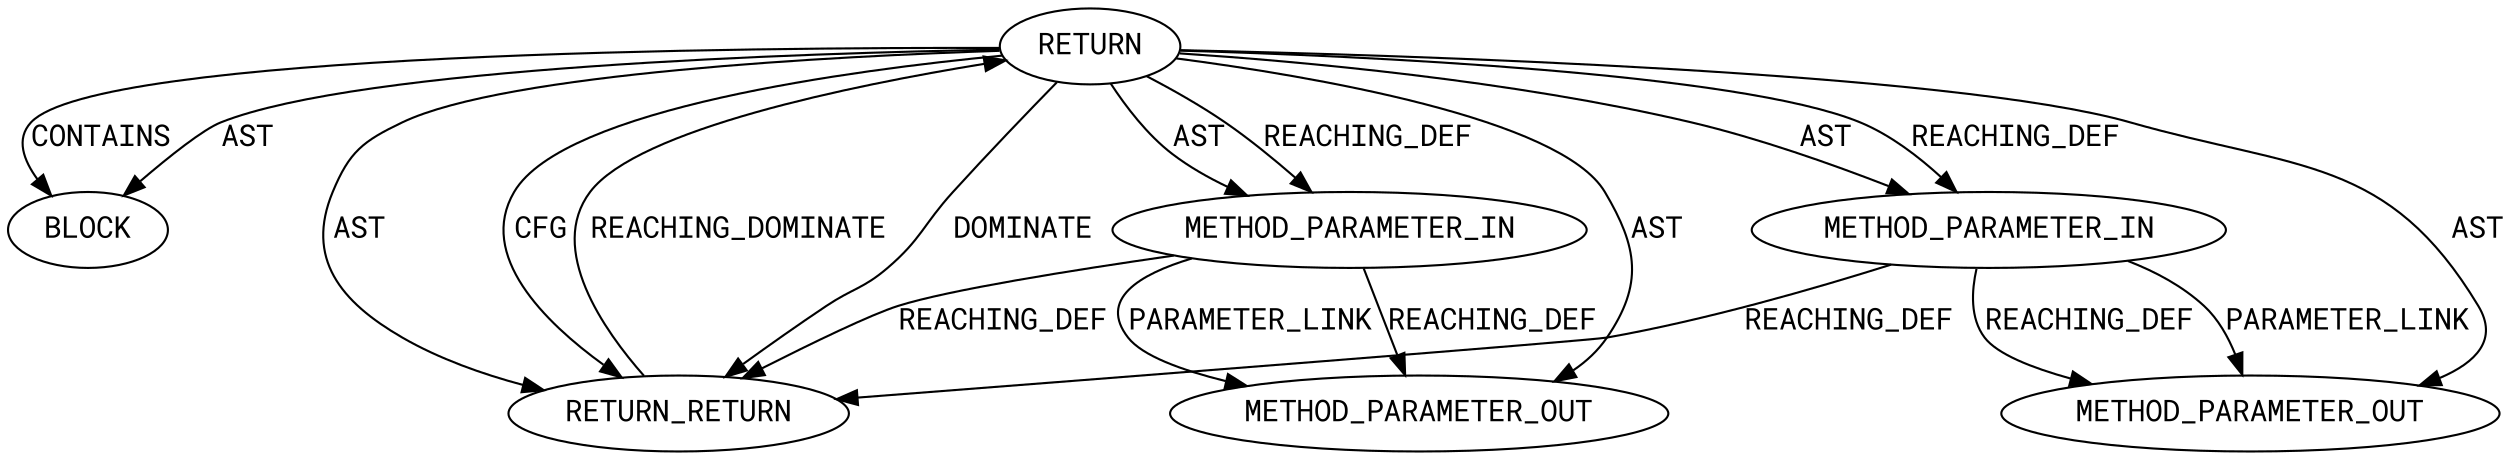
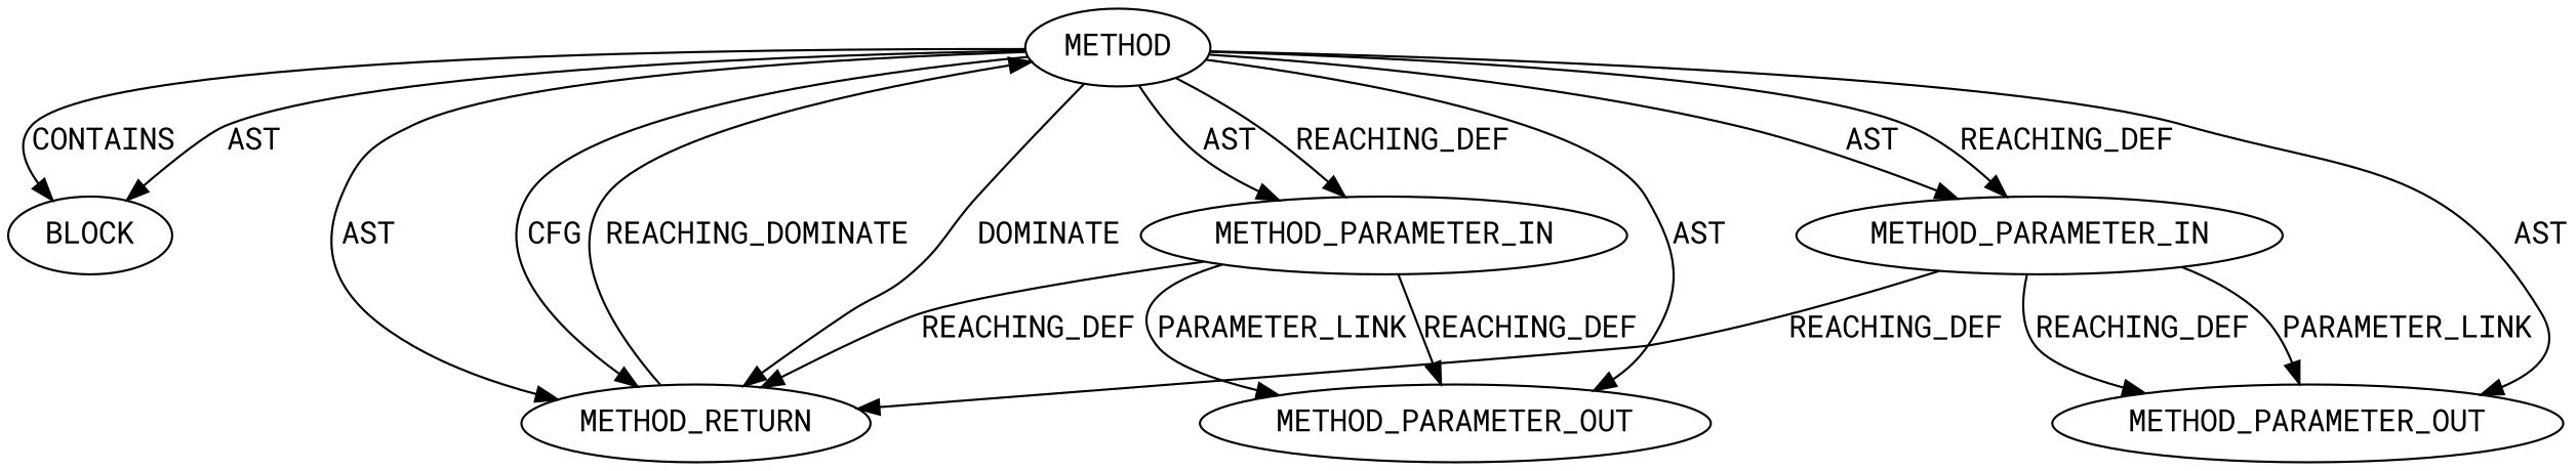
  digraph {
    fontname="Roboto Mono"
    node [CODE="<empty>" ORDER=1 TYPE_FULL_NAME=ANY fontname="Roboto Mono" EVALUATION_STRATEGY=BY_VALUE IS_VARIADIC=false]
    edge [fontname="Roboto Mono"]
    n1 [ARGUMENT_INDEX=1 label=BLOCK EVALUATION_STRATEGY="" IS_VARIADIC=""]
-   n2 [CODE=RET ORDER=2 label=RETURN_RETURN IS_VARIADIC=""]
-   n3 [AST_PARENT_FULL_NAME="<global>" AST_PARENT_TYPE=NAMESPACE_BLOCK FILENAME="<empty>" FULL_NAME="<operator>.logicalAnd" IS_EXTERNAL=true NAME="<operator>.logicalAnd" ORDER=0 label=RETURN TYPE_FULL_NAME="" EVALUATION_STRATEGY="" IS_VARIADIC=""]
+   n2 [CODE=RET ORDER=2 label=METHOD_RETURN IS_VARIADIC=""]
+   n3 [AST_PARENT_FULL_NAME="<global>" AST_PARENT_TYPE=NAMESPACE_BLOCK FILENAME="<empty>" FULL_NAME="<operator>.logicalAnd" IS_EXTERNAL=true NAME="<operator>.logicalAnd" ORDER=0 label=METHOD TYPE_FULL_NAME="" EVALUATION_STRATEGY="" IS_VARIADIC=""]
    n4 [CODE=p1 INDEX=1 NAME=p1 label=METHOD_PARAMETER_OUT]
    n5 [CODE=p1 INDEX=1 NAME=p1 label=METHOD_PARAMETER_IN]
    n6 [CODE=p2 INDEX=2 NAME=p2 ORDER=2 label=METHOD_PARAMETER_IN]
    n7 [CODE=p2 INDEX=2 NAME=p2 ORDER=2 label=METHOD_PARAMETER_OUT]
    n2 -> n3 [label=REACHING_DOMINATE]
    n3 -> n1 [label=CONTAINS]
    n3 -> n1 [label=AST]
    n3 -> n2 [label=DOMINATE]
    n3 -> n2 [label=AST]
    n3 -> n2 [label=CFG]
    n3 -> n4 [label=AST]
    n3 -> n5 [label=AST]
    n3 -> n5 [label=REACHING_DEF]
    n3 -> n6 [label=AST]
    n3 -> n6 [label=REACHING_DEF]
    n3 -> n7 [label=AST]
    n5 -> n2 [VARIABLE=p1 label=REACHING_DEF]
    n5 -> n4 [label=PARAMETER_LINK]
    n5 -> n4 [VARIABLE=p1 label=REACHING_DEF]
    n6 -> n2 [VARIABLE=p2 label=REACHING_DEF]
    n6 -> n7 [label=PARAMETER_LINK]
    n6 -> n7 [VARIABLE=p2 label=REACHING_DEF]
  }
